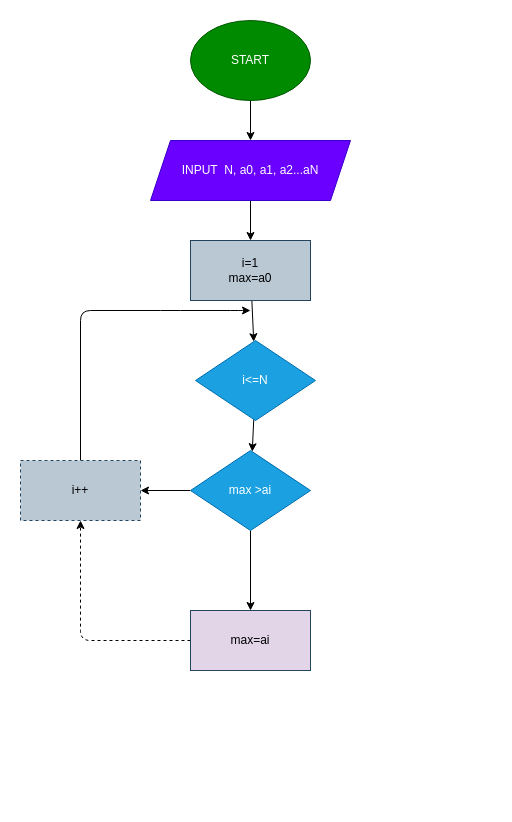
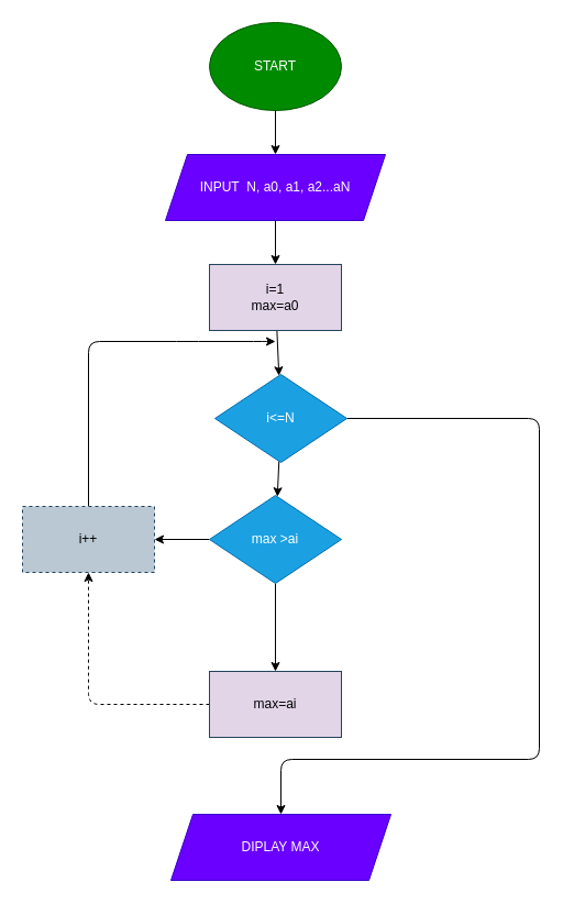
  <mxCell id="0" />
  <mxCell id="1" parent="0" />
  <mxCell id="2" value="" style="edgeStyle=none;html=1;" edge="1" parent="1" target="4"><mxGeometry relative="1" as="geometry"><mxPoint x="250" y="90" as="sourcePoint" /></mxGeometry></mxCell>
  <mxCell id="3" value="" style="edgeStyle=none;html=1;fontColor=#051329;" edge="1" parent="1" source="4" target="6"><mxGeometry relative="1" as="geometry" /></mxCell>
  <mxCell id="4" value="INPUT&amp;nbsp; N, a0, a1, a2...aN" style="shape=parallelogram;perimeter=parallelogramPerimeter;whiteSpace=wrap;html=1;fixedSize=1;fillColor=#6a00ff;strokeColor=#3700CC;fontColor=#ffffff;" vertex="1" parent="1"><mxGeometry x="150" y="140" width="200" height="60" as="geometry" /></mxCell>
  <mxCell id="5" value="" style="edgeStyle=none;html=1;fontColor=#000000;" edge="1" parent="1" source="6" target="9"><mxGeometry relative="1" as="geometry" /></mxCell>
- <mxCell id="6" value="i=1&lt;br&gt;max=a0" style="rounded=0;whiteSpace=wrap;html=1;fillColor=#bac8d3;strokeColor=#23445d;fontColor=#000000;" vertex="1" parent="1"><mxGeometry x="190" y="240" width="120" height="60" as="geometry" /></mxCell>
+ <mxCell id="6" value="i=1&lt;br&gt;max=a0" style="rounded=0;whiteSpace=wrap;html=1;fillColor=#e1d5e7;strokeColor=#23445d;fontColor=#000000;" vertex="1" parent="1"><mxGeometry x="190" y="240" width="120" height="60" as="geometry" /></mxCell>
  <mxCell id="7" value="" style="edgeStyle=none;html=1;fontColor=#FFFFFF;" edge="1" parent="1" source="9" target="14"><mxGeometry relative="1" as="geometry" /></mxCell>
+ <mxCell id="8" style="edgeStyle=none;html=1;entryX=0.5;entryY=0;entryDx=0;entryDy=0;" edge="1" parent="1" source="9" target="22"><mxGeometry relative="1" as="geometry"><mxPoint x="490" y="370" as="targetPoint" /><Array as="points"><mxPoint x="490" y="380" /><mxPoint x="490" y="690" /><mxPoint x="255" y="690" /></Array></mxGeometry></mxCell>
  <mxCell id="9" value="i&amp;lt;=N" style="rhombus;whiteSpace=wrap;html=1;fontColor=#ffffff;fillColor=#1ba1e2;strokeColor=#006EAF;" vertex="1" parent="1"><mxGeometry x="195" y="340" width="120" height="80" as="geometry" /></mxCell>
  <mxCell id="10" style="edgeStyle=none;html=1;entryX=0.5;entryY=1;entryDx=0;entryDy=0;dashed=1;" edge="1" parent="1" source="11" target="16"><mxGeometry relative="1" as="geometry"><Array as="points"><mxPoint x="80" y="640" /></Array></mxGeometry></mxCell>
  <mxCell id="11" value="max=ai" style="rounded=0;whiteSpace=wrap;html=1;fillColor=#e1d5e7;strokeColor=#23445d;fontColor=#000000;" vertex="1" parent="1"><mxGeometry x="190" y="610" width="120" height="60" as="geometry" /></mxCell>
  <mxCell id="12" value="" style="edgeStyle=none;html=1;fontColor=#FFFFFF;" edge="1" parent="1" source="14" target="16"><mxGeometry relative="1" as="geometry" /></mxCell>
  <mxCell id="13" value="" style="edgeStyle=none;html=1;fontColor=#FFFFFF;" edge="1" parent="1" source="14" target="11"><mxGeometry relative="1" as="geometry" /></mxCell>
  <mxCell id="14" value="max &amp;gt;ai" style="rhombus;whiteSpace=wrap;html=1;fontColor=#ffffff;fillColor=#1ba1e2;strokeColor=#006EAF;" vertex="1" parent="1"><mxGeometry x="190" y="450" width="120" height="80" as="geometry" /></mxCell>
  <mxCell id="15" style="edgeStyle=none;html=1;" edge="1" parent="1" source="16"><mxGeometry relative="1" as="geometry"><mxPoint x="250" y="310" as="targetPoint" /><Array as="points"><mxPoint x="80" y="310" /><mxPoint x="170" y="310" /><mxPoint x="240" y="310" /></Array></mxGeometry></mxCell>
  <mxCell id="16" value="i++" style="rounded=0;whiteSpace=wrap;html=1;fillColor=#bac8d3;strokeColor=#23445d;fontColor=#000000;dashed=1;" vertex="1" parent="1"><mxGeometry x="20" y="460" width="120" height="60" as="geometry" /></mxCell>
  <mxCell id="17" value="FALSE" style="text;html=1;align=center;verticalAlign=middle;resizable=0;points=[];autosize=1;strokeColor=none;fillColor=none;fontColor=#FFFFFF;" vertex="1" parent="1"><mxGeometry x="140" y="460" width="60" height="30" as="geometry" /></mxCell>
  <mxCell id="18" value="TRUE" style="text;html=1;align=center;verticalAlign=middle;resizable=0;points=[];autosize=1;strokeColor=none;fillColor=none;fontColor=#FFFFFF;" vertex="1" parent="1"><mxGeometry x="250" y="530" width="60" height="30" as="geometry" /></mxCell>
  <mxCell id="19" value="START" style="ellipse;whiteSpace=wrap;html=1;fillColor=#008a00;fontColor=#ffffff;strokeColor=#005700;" vertex="1" parent="1"><mxGeometry x="190" y="20" width="120" height="80" as="geometry" /></mxCell>
  <mxCell id="20" value="TRUE" style="text;html=1;align=center;verticalAlign=middle;resizable=0;points=[];autosize=1;strokeColor=none;fillColor=none;fontColor=#FFFFFF;" vertex="1" parent="1"><mxGeometry x="260" y="410" width="60" height="30" as="geometry" /></mxCell>
  <mxCell id="21" value="FALSE" style="text;html=1;align=center;verticalAlign=middle;resizable=0;points=[];autosize=1;strokeColor=none;fillColor=none;fontColor=#FFFFFF;" vertex="1" parent="1"><mxGeometry x="300" y="330" width="60" height="30" as="geometry" /></mxCell>
+ <mxCell id="22" value="DIPLAY MAX" style="shape=parallelogram;perimeter=parallelogramPerimeter;whiteSpace=wrap;html=1;fixedSize=1;fillColor=#6a00ff;strokeColor=#3700CC;fontColor=#ffffff;" vertex="1" parent="1"><mxGeometry x="155" y="740" width="200" height="60" as="geometry" /></mxCell>
